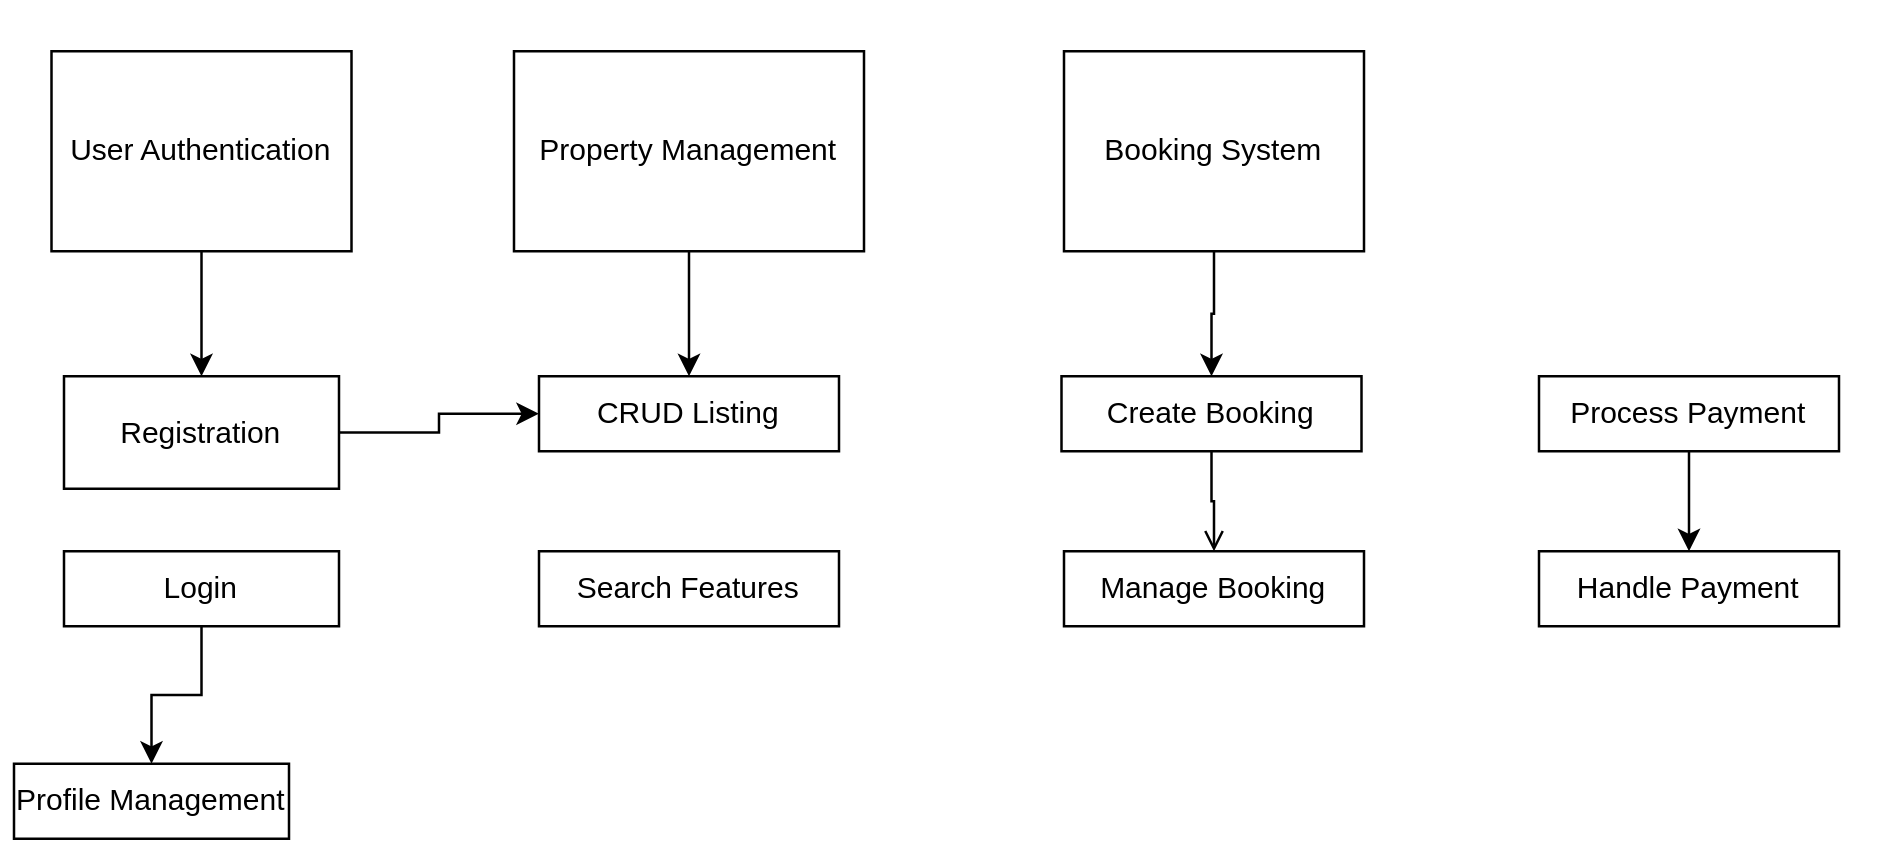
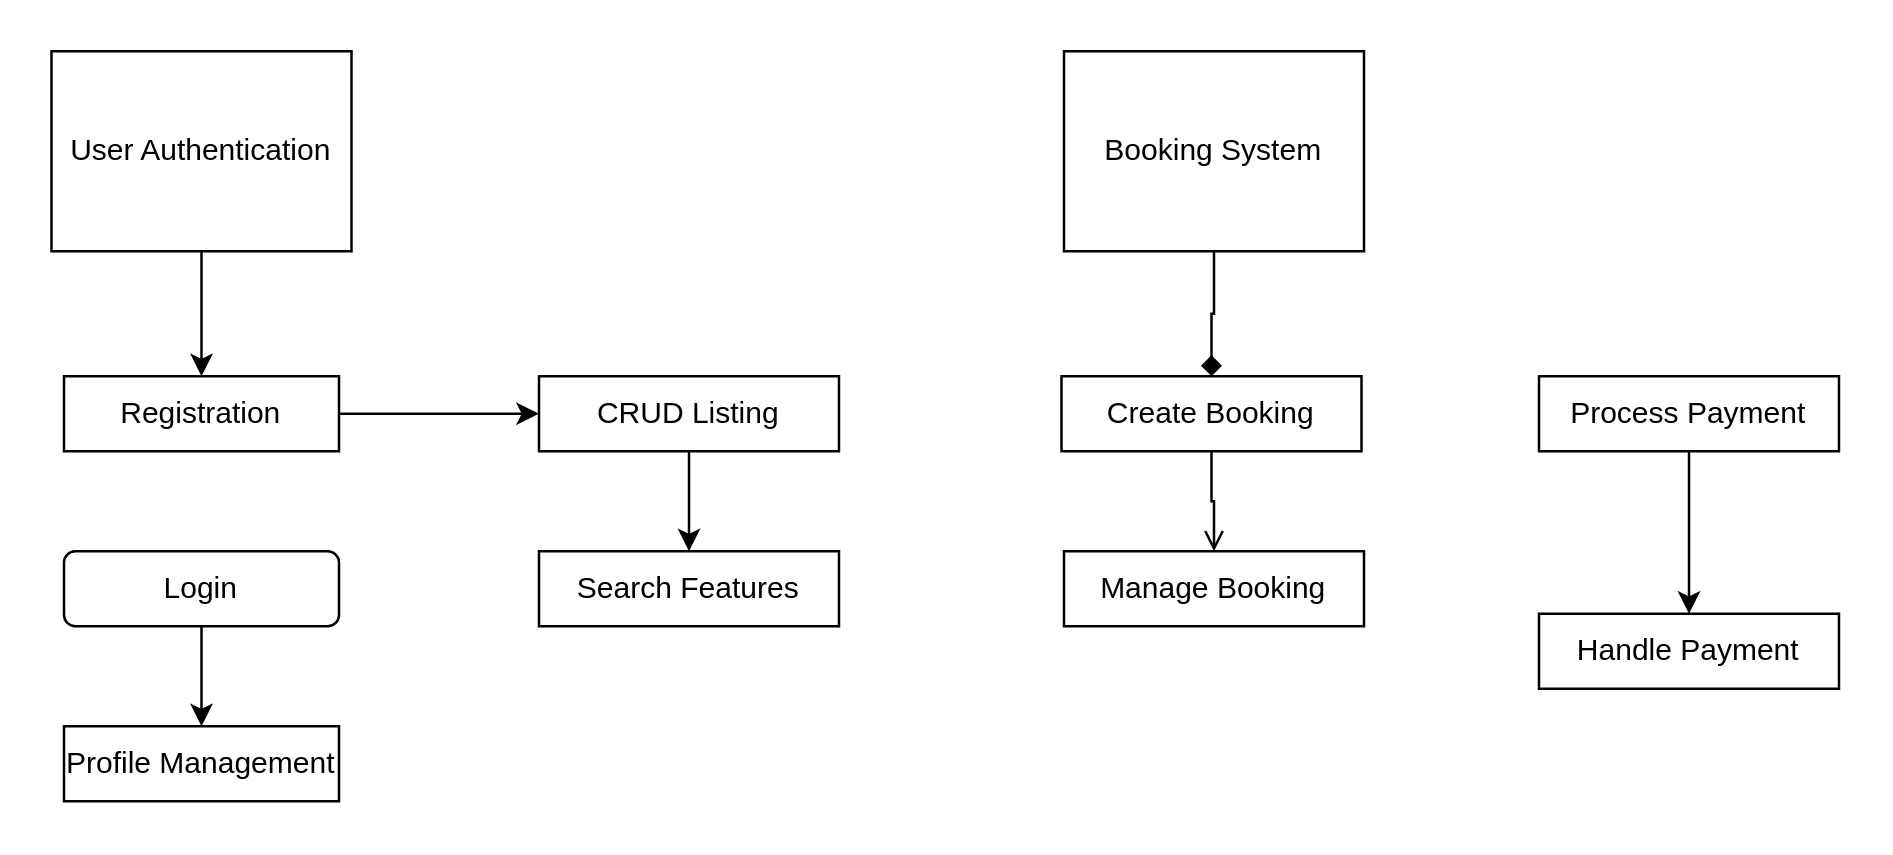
  <mxCell id="0" />
  <mxCell id="1" parent="0" />
  <mxCell id="2" value="" style="edgeStyle=orthogonalEdgeStyle;rounded=0;orthogonalLoop=1;jettySize=auto;html=1;strokeColor=light-dark(#000000,#000000);" edge="1" parent="1" source="3" target="5"><mxGeometry relative="1" as="geometry" /></mxCell>
  <mxCell id="3" value="User Authentication" style="rounded=0;whiteSpace=wrap;html=1;" vertex="1" parent="1"><mxGeometry x="20" y="20" width="120" height="80" as="geometry" /></mxCell>
  <mxCell id="4" value="" style="edgeStyle=orthogonalEdgeStyle;rounded=0;orthogonalLoop=1;jettySize=auto;html=1;strokeColor=light-dark(#000000,#000000);" edge="1" parent="1" source="5" target="12"><mxGeometry relative="1" as="geometry" /></mxCell>
- <mxCell id="5" value="Registration" style="whiteSpace=wrap;html=1;rounded=0;" vertex="1" parent="1"><mxGeometry x="25" y="150" width="110" height="45" as="geometry" /></mxCell>
+ <mxCell id="5" value="Registration" style="whiteSpace=wrap;html=1;rounded=0;" vertex="1" parent="1"><mxGeometry x="25" y="150" width="110" height="30" as="geometry" /></mxCell>
  <mxCell id="6" value="" style="edgeStyle=orthogonalEdgeStyle;rounded=0;orthogonalLoop=1;jettySize=auto;html=1;strokeColor=light-dark(#000000,#000000);" edge="1" parent="1" source="7" target="8"><mxGeometry relative="1" as="geometry" /></mxCell>
- <mxCell id="7" value="Login" style="whiteSpace=wrap;html=1;rounded=0;" vertex="1" parent="1"><mxGeometry x="25" y="220" width="110" height="30" as="geometry" /></mxCell>
- <mxCell id="8" value="Profile Management" style="whiteSpace=wrap;html=1;rounded=0;" vertex="1" parent="1"><mxGeometry x="5" y="305" width="110" height="30" as="geometry" /></mxCell>
- <mxCell id="9" value="" style="edgeStyle=orthogonalEdgeStyle;rounded=0;orthogonalLoop=1;jettySize=auto;html=1;strokeColor=light-dark(#000000,#000000);" edge="1" parent="1" source="10" target="12"><mxGeometry relative="1" as="geometry" /></mxCell>
- <mxCell id="10" value="Property Management" style="rounded=0;whiteSpace=wrap;html=1;" vertex="1" parent="1"><mxGeometry x="205" y="20" width="140" height="80" as="geometry" /></mxCell>
+ <mxCell id="7" value="Login" style="whiteSpace=wrap;html=1;rounded=1;" vertex="1" parent="1"><mxGeometry x="25" y="220" width="110" height="30" as="geometry" /></mxCell>
+ <mxCell id="8" value="Profile Management" style="whiteSpace=wrap;html=1;rounded=0;" vertex="1" parent="1"><mxGeometry x="25" y="290" width="110" height="30" as="geometry" /></mxCell>
+ <mxCell id="11" value="" style="edgeStyle=orthogonalEdgeStyle;rounded=0;orthogonalLoop=1;jettySize=auto;html=1;strokeColor=light-dark(#000000,#000000);" edge="1" parent="1" source="12" target="13"><mxGeometry relative="1" as="geometry" /></mxCell>
  <mxCell id="12" value="CRUD Listing" style="whiteSpace=wrap;html=1;rounded=0;" vertex="1" parent="1"><mxGeometry x="215" y="150" width="120" height="30" as="geometry" /></mxCell>
  <mxCell id="13" value="Search Features" style="whiteSpace=wrap;html=1;rounded=0;" vertex="1" parent="1"><mxGeometry x="215" y="220" width="120" height="30" as="geometry" /></mxCell>
  <mxCell id="14" value="" style="edgeStyle=orthogonalEdgeStyle;rounded=0;orthogonalLoop=1;jettySize=auto;html=1;" edge="1" parent="1" target="16"><mxGeometry relative="1" as="geometry"><mxPoint x="495" y="80" as="sourcePoint" /><mxPoint x="495.059" y="160" as="targetPoint" /></mxGeometry></mxCell>
- <mxCell id="15" value="" style="edgeStyle=orthogonalEdgeStyle;rounded=0;orthogonalLoop=1;jettySize=auto;html=1;strokeColor=light-dark(#000000,#000000);" edge="1" parent="1" source="16" target="18"><mxGeometry relative="1" as="geometry" /></mxCell>
+ <mxCell id="15" value="" style="edgeStyle=orthogonalEdgeStyle;rounded=0;orthogonalLoop=1;jettySize=auto;html=1;strokeColor=light-dark(#000000,#000000);endArrow=diamond;" edge="1" parent="1" source="16" target="18"><mxGeometry relative="1" as="geometry" /></mxCell>
  <mxCell id="16" value="Booking System" style="rounded=0;whiteSpace=wrap;html=1;" vertex="1" parent="1"><mxGeometry x="425" y="20" width="120" height="80" as="geometry" /></mxCell>
  <mxCell id="17" value="" style="edgeStyle=orthogonalEdgeStyle;rounded=0;orthogonalLoop=1;jettySize=auto;html=1;strokeColor=light-dark(#000000,#000000);endArrow=open;" edge="1" parent="1" source="18" target="19"><mxGeometry relative="1" as="geometry" /></mxCell>
  <mxCell id="18" value="Create Booking" style="whiteSpace=wrap;html=1;rounded=0;" vertex="1" parent="1"><mxGeometry x="424" y="150" width="120" height="30" as="geometry" /></mxCell>
  <mxCell id="19" value="Manage Booking" style="whiteSpace=wrap;html=1;rounded=0;" vertex="1" parent="1"><mxGeometry x="425" y="220" width="120" height="30" as="geometry" /></mxCell>
  <mxCell id="20" value="" style="edgeStyle=orthogonalEdgeStyle;rounded=0;orthogonalLoop=1;jettySize=auto;html=1;strokeColor=light-dark(#000000,#000000);" edge="1" parent="1" source="21" target="22"><mxGeometry relative="1" as="geometry" /></mxCell>
  <mxCell id="21" value="Process Payment" style="whiteSpace=wrap;html=1;rounded=0;" vertex="1" parent="1"><mxGeometry x="615" y="150" width="120" height="30" as="geometry" /></mxCell>
- <mxCell id="22" value="Handle Payment" style="whiteSpace=wrap;html=1;rounded=0;" vertex="1" parent="1"><mxGeometry x="615" y="220" width="120" height="30" as="geometry" /></mxCell>
+ <mxCell id="22" value="Handle Payment" style="whiteSpace=wrap;html=1;rounded=0;" vertex="1" parent="1"><mxGeometry x="615" y="245" width="120" height="30" as="geometry" /></mxCell>
